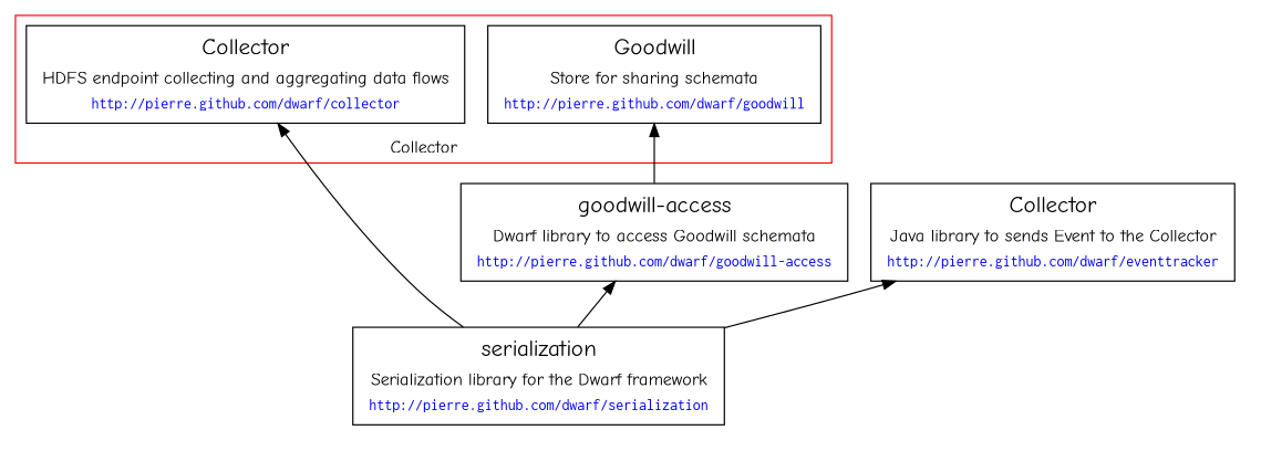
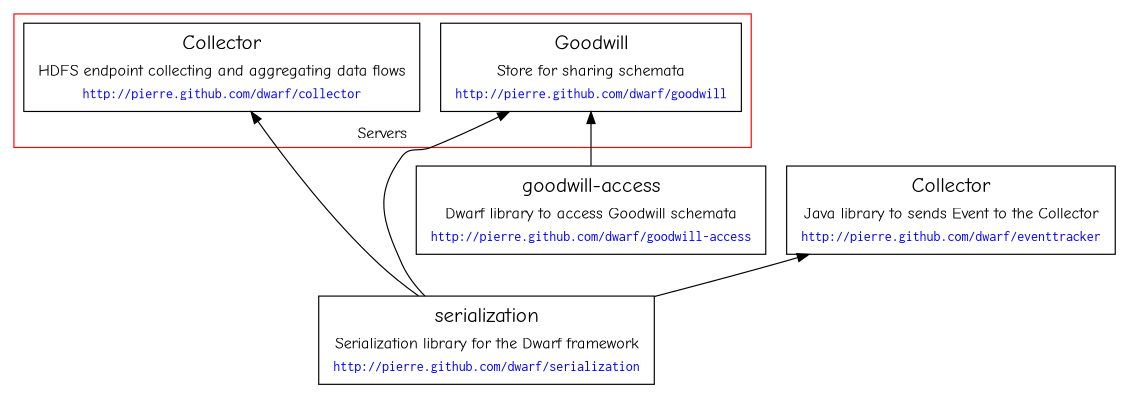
  digraph {
    fontname="Comic Neue"
    rankdir=BT
    node [fontname="Comic Neue" shape=box]
    edge [fontname="Comic Neue"]
    n1 [label=<<TABLE BORDER="0">                 <TR><TD><FONT POINT-SIZE="18">Goodwill</FONT></TD></TR>                 <TR><TD>Store for sharing schemata</TD></TR>                 <TR><TD HREF="http://pierre.github.com/dwarf/goodwill"><FONT POINT-SIZE="12" FACE="Courier" COLOR="blue">http://pierre.github.com/dwarf/goodwill</FONT></TD></TR>                </TABLE>>]
    n2 [label=<<TABLE BORDER="0">               <TR><TD><FONT POINT-SIZE="18">Collector</FONT></TD></TR>               <TR><TD>HDFS endpoint collecting and aggregating data flows</TD></TR>               <TR><TD HREF="http://pierre.github.com/dwarf/collector"><FONT POINT-SIZE="12" FACE="Courier" COLOR="blue">http://pierre.github.com/dwarf/collector</FONT></TD></TR>              </TABLE>>]
    n3 [label=<<TABLE BORDER="0">               <TR><TD><FONT POINT-SIZE="18">Collector</FONT></TD></TR>               <TR><TD>Java library to sends Event to the Collector</TD></TR>               <TR><TD HREF="http://pierre.github.com/dwarf/eventtracker"><FONT POINT-SIZE="12" FACE="Courier" COLOR="blue">http://pierre.github.com/dwarf/eventtracker</FONT></TD></TR>              </TABLE>>]
    n4 [label=<<TABLE BORDER="0">                 <TR><TD><FONT POINT-SIZE="18">goodwill-access</FONT></TD></TR>                 <TR><TD>Dwarf library to access Goodwill schemata</TD></TR>                 <TR><TD HREF="http://pierre.github.com/dwarf/goodwill-access"><FONT POINT-SIZE="12" FACE="Courier" COLOR="blue">http://pierre.github.com/dwarf/goodwill-access</FONT></TD></TR>                </TABLE>>]
    n5 [label=<<TABLE BORDER="0">                 <TR><TD><FONT POINT-SIZE="18">serialization</FONT></TD></TR>                 <TR><TD>Serialization library for the Dwarf framework</TD></TR>                 <TR><TD HREF="http://pierre.github.com/dwarf/serialization"><FONT POINT-SIZE="12" FACE="Courier" COLOR="blue">http://pierre.github.com/dwarf/serialization</FONT></TD></TR>                </TABLE>>]
    subgraph cluster_1 {
      color=red
-     label=Collector
+     label=Servers
      n1
      n2
    }
    subgraph cluster_2 {
      color=white
      n3
      n4
    }
    subgraph cluster_3 {
      color=white
      n5
    }
    n4 -> n1
    n5 -> n2
    n5 -> n3
-   n5 -> n4
+   n5 -> n1
  }
